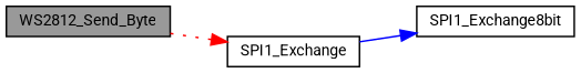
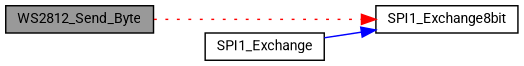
  digraph {
    fontname=Roboto
    rankdir=LR
    node [color=black fillcolor=white fontname=Roboto fontsize=10 shape=box style=filled]
    edge [fontname=Roboto fontsize=10 labelfontname=Helvetica labelfontsize=10]
    n1 [fillcolor=grey60 fontcolor=black height=0.2 label=WS2812_Send_Byte width=0.4]
    n2 [height=0.2 label=SPI1_Exchange8bit width=0.4]
    n3 [height=0.2 label=SPI1_Exchange width=0.4]
-   n1 -> n3 [color=red style=dotted]
+   n1 -> n2 [color=red style=dotted]
    n3 -> n2 [color=blue style=solid]
  }
